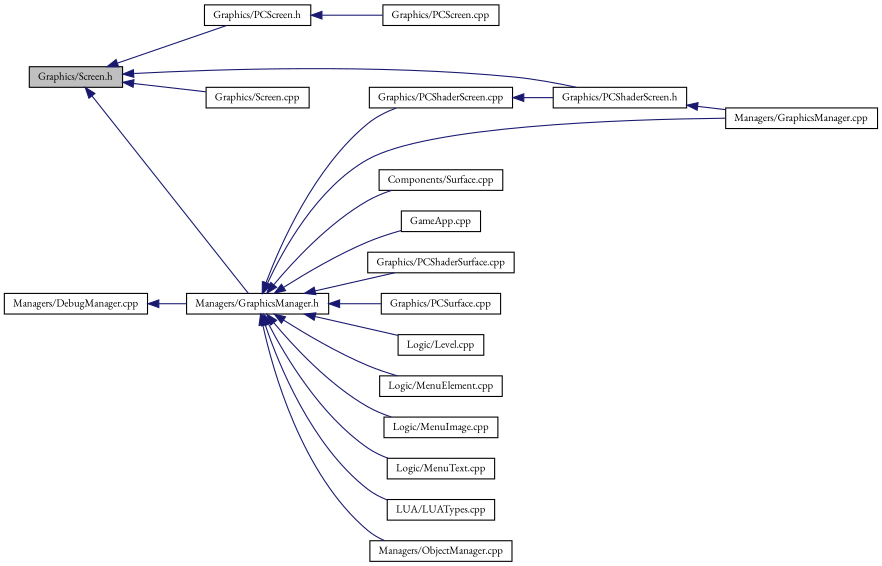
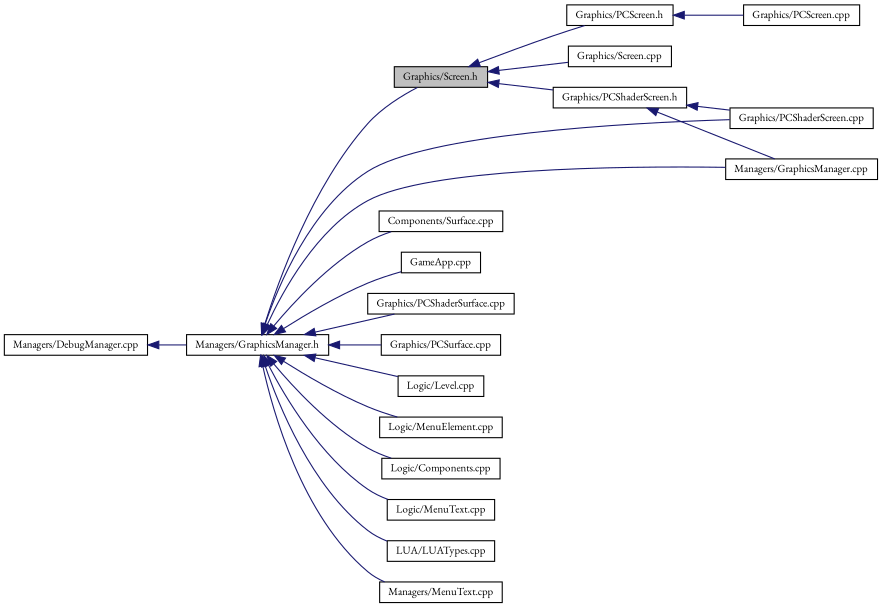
  digraph {
    fontname="EB Garamond"
    rankdir=LR
    node [color=black fillcolor=white fontname="EB Garamond" fontsize=10 shape=record style=filled]
    edge [color=midnightblue dir=back fontname="EB Garamond" fontsize=10 labelfontname=Helvetica labelfontsize=10 style=solid]
    n1 [fillcolor=grey75 fontcolor=black height=0.2 label="Graphics/Screen.h" width=0.4]
    n2 [height=0.2 label="Graphics/PCScreen.h" width=0.4]
    n3 [height=0.2 label="Graphics/PCShaderScreen.h" width=0.4]
    n4 [height=0.2 label="Graphics/Screen.cpp" width=0.4]
    n5 [height=0.2 label="Managers/GraphicsManager.h" width=0.4]
    n6 [height=0.2 label="Graphics/PCScreen.cpp" width=0.4]
    n7 [height=0.2 label="Graphics/PCShaderScreen.cpp" width=0.4]
    n8 [height=0.2 label="Managers/GraphicsManager.cpp" width=0.4]
    n9 [height=0.2 label="Components/Surface.cpp" width=0.4]
    n10 [height=0.2 label="GameApp.cpp" width=0.4]
    n11 [height=0.2 label="Graphics/PCShaderSurface.cpp" width=0.4]
    n12 [height=0.2 label="Graphics/PCSurface.cpp" width=0.4]
    n13 [height=0.2 label="Logic/Level.cpp" width=0.4]
    n14 [height=0.2 label="Logic/MenuElement.cpp" width=0.4]
-   n15 [height=0.2 label="Logic/MenuImage.cpp" width=0.4]
+   n15 [height=0.2 label="Logic/Components.cpp" width=0.4]
    n16 [height=0.2 label="Logic/MenuText.cpp" width=0.4]
    n17 [height=0.2 label="LUA/LUATypes.cpp" width=0.4]
-   n18 [height=0.2 label="Managers/ObjectManager.cpp" width=0.4]
+   n18 [height=0.2 label="Managers/MenuText.cpp" width=0.4]
    n19 [height=0.2 label="Managers/DebugManager.cpp" width=0.4]
    n1 -> n2
    n1 -> n3
    n1 -> n4
-   n1 -> n5
+   n5 -> n1
    n2 -> n6
-   n7 -> n3
+   n3 -> n7
    n3 -> n8
    n5 -> n7
    n5 -> n8
    n5 -> n9
    n5 -> n10
    n5 -> n11
    n5 -> n12
    n5 -> n13
    n5 -> n14
    n5 -> n15
    n5 -> n16
    n5 -> n17
    n5 -> n18
    n19 -> n5
  }
